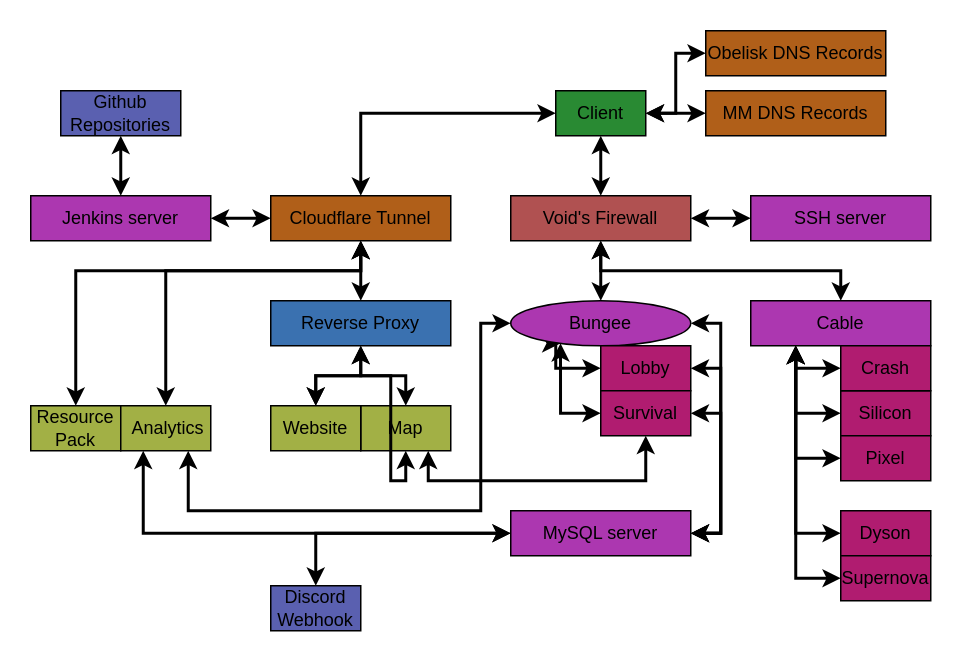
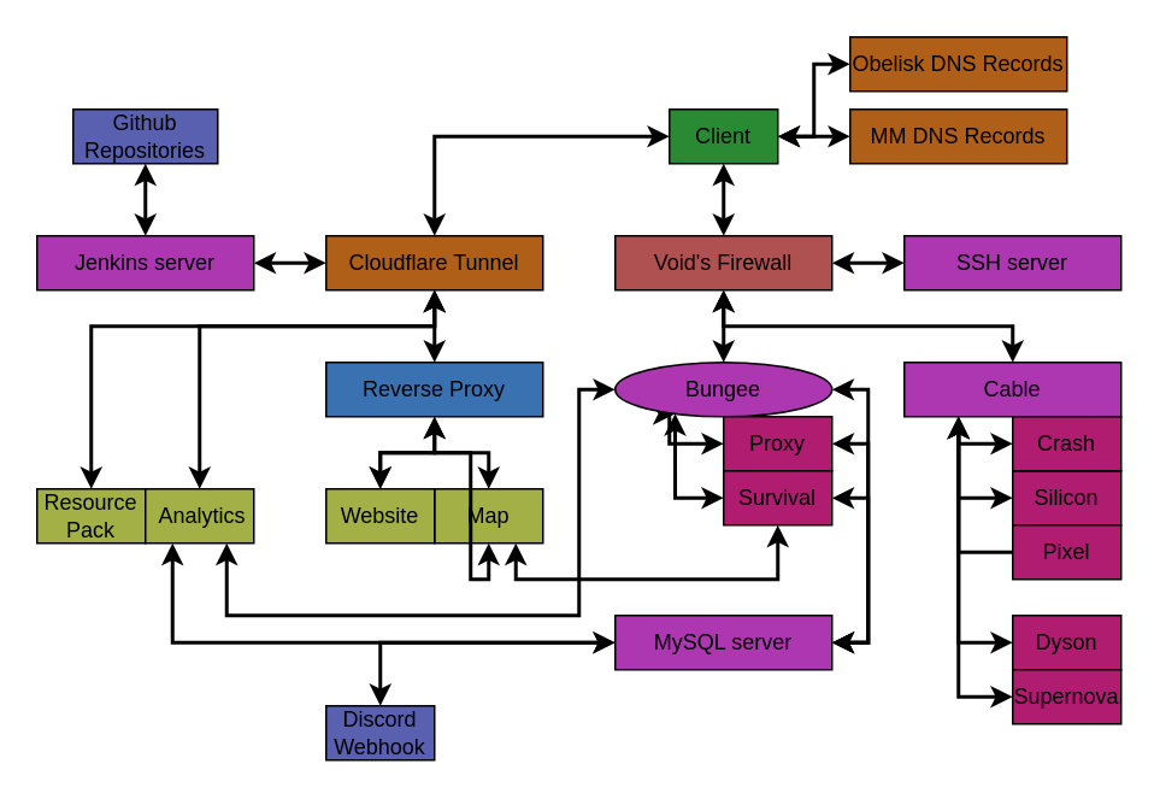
  <mxCell id="0" />
  <mxCell id="1" parent="0" />
  <mxCell id="2" style="edgeStyle=orthogonalEdgeStyle;rounded=0;orthogonalLoop=1;jettySize=auto;html=1;startArrow=classic;startFill=1;strokeWidth=2;" parent="1" source="6" edge="1"><mxGeometry relative="1" as="geometry"><mxPoint x="400" y="130" as="targetPoint" /></mxGeometry></mxCell>
  <mxCell id="3" style="edgeStyle=orthogonalEdgeStyle;rounded=0;orthogonalLoop=1;jettySize=auto;html=1;entryX=0;entryY=0.5;entryDx=0;entryDy=0;startArrow=classic;startFill=1;strokeWidth=2;" parent="1" source="6" target="7" edge="1"><mxGeometry relative="1" as="geometry" /></mxCell>
  <mxCell id="4" style="edgeStyle=orthogonalEdgeStyle;rounded=0;orthogonalLoop=1;jettySize=auto;html=1;strokeWidth=2;startArrow=classic;startFill=1;entryX=0.5;entryY=0;entryDx=0;entryDy=0;" parent="1" source="6" target="11" edge="1"><mxGeometry relative="1" as="geometry"><mxPoint x="240" y="100" as="targetPoint" /></mxGeometry></mxCell>
  <mxCell id="5" style="edgeStyle=orthogonalEdgeStyle;rounded=0;orthogonalLoop=1;jettySize=auto;html=1;entryX=0;entryY=0.5;entryDx=0;entryDy=0;strokeWidth=2;startArrow=classic;startFill=1;" edge="1" parent="1" source="6" target="52"><mxGeometry relative="1" as="geometry" /></mxCell>
  <mxCell id="6" value="Client" style="rounded=0;whiteSpace=wrap;html=1;fillColor=#298A33;" parent="1" vertex="1"><mxGeometry x="370" y="60" width="60" height="30" as="geometry" /></mxCell>
  <mxCell id="7" value="MM DNS Records" style="rounded=0;whiteSpace=wrap;html=1;fillColor=#B05F19;" parent="1" vertex="1"><mxGeometry x="470" y="60" width="120" height="30" as="geometry" /></mxCell>
  <mxCell id="8" style="edgeStyle=orthogonalEdgeStyle;rounded=0;orthogonalLoop=1;jettySize=auto;html=1;entryX=0.5;entryY=0;entryDx=0;entryDy=0;strokeWidth=2;startArrow=classic;startFill=1;" edge="1" parent="1" source="11" target="44"><mxGeometry relative="1" as="geometry"><Array as="points"><mxPoint x="240" y="180" /><mxPoint x="110" y="180" /></Array></mxGeometry></mxCell>
  <mxCell id="9" style="edgeStyle=orthogonalEdgeStyle;rounded=0;orthogonalLoop=1;jettySize=auto;html=1;entryX=0.5;entryY=0;entryDx=0;entryDy=0;strokeWidth=2;startArrow=classic;startFill=1;" edge="1" parent="1" source="11" target="23"><mxGeometry relative="1" as="geometry"><Array as="points"><mxPoint x="240" y="180" /><mxPoint x="50" y="180" /></Array></mxGeometry></mxCell>
  <mxCell id="10" style="edgeStyle=orthogonalEdgeStyle;rounded=0;orthogonalLoop=1;jettySize=auto;html=1;entryX=1;entryY=0.5;entryDx=0;entryDy=0;strokeWidth=2;startArrow=classic;startFill=1;" edge="1" parent="1" source="11" target="51"><mxGeometry relative="1" as="geometry" /></mxCell>
  <mxCell id="11" value="Cloudflare Tunnel" style="rounded=0;whiteSpace=wrap;html=1;fillColor=#B05F19;" parent="1" vertex="1"><mxGeometry x="180" y="130" width="120" height="30" as="geometry" /></mxCell>
  <mxCell id="12" style="edgeStyle=orthogonalEdgeStyle;rounded=0;orthogonalLoop=1;jettySize=auto;html=1;strokeWidth=2;startArrow=classic;startFill=1;" edge="1" parent="1" source="15" target="26"><mxGeometry relative="1" as="geometry" /></mxCell>
  <mxCell id="13" style="edgeStyle=orthogonalEdgeStyle;rounded=0;orthogonalLoop=1;jettySize=auto;html=1;strokeWidth=2;startArrow=classic;startFill=1;entryX=0.5;entryY=0;entryDx=0;entryDy=0;" edge="1" parent="1" source="15" target="37"><mxGeometry relative="1" as="geometry"><Array as="points"><mxPoint x="400" y="180" /><mxPoint x="560" y="180" /></Array></mxGeometry></mxCell>
  <mxCell id="14" style="edgeStyle=orthogonalEdgeStyle;rounded=0;orthogonalLoop=1;jettySize=auto;html=1;strokeWidth=2;startArrow=classic;startFill=1;" edge="1" parent="1" source="15" target="49"><mxGeometry relative="1" as="geometry" /></mxCell>
  <mxCell id="15" value="Void's Firewall" style="rounded=0;whiteSpace=wrap;html=1;fillColor=#B05151;" parent="1" vertex="1"><mxGeometry x="340" y="130" width="120" height="30" as="geometry" /></mxCell>
  <mxCell id="16" style="edgeStyle=orthogonalEdgeStyle;rounded=0;orthogonalLoop=1;jettySize=auto;html=1;exitX=0.5;exitY=1;exitDx=0;exitDy=0;strokeWidth=2;startArrow=classic;startFill=1;" parent="1" source="11" target="17" edge="1"><mxGeometry relative="1" as="geometry"><mxPoint x="240" y="220" as="sourcePoint" /></mxGeometry></mxCell>
  <mxCell id="17" value="Reverse Proxy" style="rounded=0;whiteSpace=wrap;html=1;fillColor=#3A71B0;fontStyle=0" parent="1" vertex="1"><mxGeometry x="180" y="200" width="120" height="30" as="geometry" /></mxCell>
  <mxCell id="18" style="edgeStyle=orthogonalEdgeStyle;rounded=0;orthogonalLoop=1;jettySize=auto;html=1;strokeWidth=2;startArrow=classic;startFill=1;" edge="1" parent="1" source="19" target="17"><mxGeometry relative="1" as="geometry" /></mxCell>
  <mxCell id="19" value="Map" style="rounded=0;whiteSpace=wrap;html=1;fillColor=#A2B045;fontStyle=0" parent="1" vertex="1"><mxGeometry x="240" y="270" width="60" height="30" as="geometry" /></mxCell>
  <mxCell id="20" style="edgeStyle=orthogonalEdgeStyle;rounded=0;orthogonalLoop=1;jettySize=auto;html=1;entryX=0.5;entryY=1;entryDx=0;entryDy=0;strokeWidth=2;startArrow=classic;startFill=1;exitX=0.5;exitY=0;exitDx=0;exitDy=0;" edge="1" parent="1" source="22" target="17"><mxGeometry relative="1" as="geometry"><Array as="points"><mxPoint x="210" y="250" /><mxPoint x="240" y="250" /></Array></mxGeometry></mxCell>
  <mxCell id="21" style="edgeStyle=orthogonalEdgeStyle;rounded=0;orthogonalLoop=1;jettySize=auto;html=1;strokeWidth=2;startArrow=classic;startFill=1;" edge="1" parent="1" source="22" target="19"><mxGeometry relative="1" as="geometry" /></mxCell>
  <mxCell id="22" value="Website" style="rounded=0;whiteSpace=wrap;html=1;fillColor=#A2B045;fontStyle=0" parent="1" vertex="1"><mxGeometry x="180" y="270" width="60" height="30" as="geometry" /></mxCell>
  <mxCell id="23" value="Resource&lt;br&gt;Pack" style="rounded=0;whiteSpace=wrap;html=1;fillColor=#A2B045;fontStyle=0" parent="1" vertex="1"><mxGeometry x="20" y="270" width="60" height="30" as="geometry" /></mxCell>
  <mxCell id="24" style="edgeStyle=orthogonalEdgeStyle;rounded=0;orthogonalLoop=1;jettySize=auto;html=1;exitX=0.25;exitY=1;exitDx=0;exitDy=0;entryX=0;entryY=0.5;entryDx=0;entryDy=0;strokeWidth=2;startArrow=classic;startFill=1;" edge="1" parent="1" source="26" target="28"><mxGeometry relative="1" as="geometry"><Array as="points"><mxPoint x="370" y="245" /></Array></mxGeometry></mxCell>
  <mxCell id="25" style="edgeStyle=orthogonalEdgeStyle;rounded=0;orthogonalLoop=1;jettySize=auto;html=1;exitX=0.25;exitY=1;exitDx=0;exitDy=0;entryX=0;entryY=0.5;entryDx=0;entryDy=0;strokeWidth=2;startArrow=classic;startFill=1;" edge="1" parent="1" source="26" target="31"><mxGeometry relative="1" as="geometry" /></mxCell>
  <mxCell id="26" value="Bungee" style="ellipse;whiteSpace=wrap;html=1;fillColor=#AC37B0;fontStyle=0;" parent="1" vertex="1"><mxGeometry x="340" y="200" width="120" height="30" as="geometry" /></mxCell>
  <mxCell id="27" style="edgeStyle=orthogonalEdgeStyle;rounded=0;orthogonalLoop=1;jettySize=auto;html=1;entryX=1;entryY=0.5;entryDx=0;entryDy=0;strokeWidth=2;startArrow=classic;startFill=1;" edge="1" parent="1" source="28" target="48"><mxGeometry relative="1" as="geometry"><Array as="points"><mxPoint x="480" y="245" /><mxPoint x="480" y="355" /></Array></mxGeometry></mxCell>
- <mxCell id="28" value="Lobby" style="rounded=0;whiteSpace=wrap;html=1;fillColor=#B01C70;fontStyle=0" parent="1" vertex="1"><mxGeometry x="400" y="230" width="60" height="30" as="geometry" /></mxCell>
+ <mxCell id="28" value="Proxy" style="rounded=0;whiteSpace=wrap;html=1;fillColor=#B01C70;fontStyle=0" parent="1" vertex="1"><mxGeometry x="400" y="230" width="60" height="30" as="geometry" /></mxCell>
  <mxCell id="29" style="edgeStyle=orthogonalEdgeStyle;rounded=0;orthogonalLoop=1;jettySize=auto;html=1;strokeWidth=2;startArrow=classic;startFill=1;entryX=0.75;entryY=1;entryDx=0;entryDy=0;" edge="1" parent="1" source="31" target="19"><mxGeometry relative="1" as="geometry"><mxPoint x="280" y="310" as="targetPoint" /><Array as="points"><mxPoint x="430" y="320" /><mxPoint x="285" y="320" /></Array></mxGeometry></mxCell>
  <mxCell id="30" style="edgeStyle=orthogonalEdgeStyle;rounded=0;orthogonalLoop=1;jettySize=auto;html=1;entryX=1;entryY=0.5;entryDx=0;entryDy=0;strokeWidth=2;startArrow=classic;startFill=1;" edge="1" parent="1" source="31" target="48"><mxGeometry relative="1" as="geometry"><Array as="points"><mxPoint x="480" y="275" /><mxPoint x="480" y="355" /></Array></mxGeometry></mxCell>
  <mxCell id="31" value="Survival" style="rounded=0;whiteSpace=wrap;html=1;fillColor=#B01C70;fontStyle=0" vertex="1" parent="1"><mxGeometry x="400" y="260" width="60" height="30" as="geometry" /></mxCell>
  <mxCell id="32" style="edgeStyle=orthogonalEdgeStyle;rounded=0;orthogonalLoop=1;jettySize=auto;html=1;exitX=0.25;exitY=1;exitDx=0;exitDy=0;entryX=0;entryY=0.5;entryDx=0;entryDy=0;strokeWidth=2;startArrow=classic;startFill=1;" edge="1" parent="1" source="37" target="39"><mxGeometry relative="1" as="geometry"><Array as="points"><mxPoint x="530" y="245" /></Array></mxGeometry></mxCell>
  <mxCell id="33" style="edgeStyle=orthogonalEdgeStyle;rounded=0;orthogonalLoop=1;jettySize=auto;html=1;exitX=0.25;exitY=1;exitDx=0;exitDy=0;entryX=0;entryY=0.5;entryDx=0;entryDy=0;strokeWidth=2;startArrow=classic;startFill=1;" edge="1" parent="1" source="37" target="38"><mxGeometry relative="1" as="geometry" /></mxCell>
- <mxCell id="34" style="edgeStyle=orthogonalEdgeStyle;rounded=0;orthogonalLoop=1;jettySize=auto;html=1;exitX=0.25;exitY=1;exitDx=0;exitDy=0;entryX=0;entryY=0.5;entryDx=0;entryDy=0;strokeWidth=2;startArrow=classic;startFill=1;" edge="1" parent="1" source="37" target="40"><mxGeometry relative="1" as="geometry" /></mxCell>
+ <mxCell id="34" style="edgeStyle=orthogonalEdgeStyle;rounded=0;orthogonalLoop=1;jettySize=auto;html=1;exitX=0.25;exitY=1;exitDx=0;exitDy=0;entryX=0;entryY=0.5;entryDx=0;entryDy=0;strokeWidth=2;startArrow=classic;startFill=1;endArrow=none;" edge="1" parent="1" source="37" target="40"><mxGeometry relative="1" as="geometry" /></mxCell>
  <mxCell id="35" style="edgeStyle=orthogonalEdgeStyle;rounded=0;orthogonalLoop=1;jettySize=auto;html=1;exitX=0.25;exitY=1;exitDx=0;exitDy=0;entryX=0;entryY=0.5;entryDx=0;entryDy=0;strokeWidth=2;startArrow=classic;startFill=1;" edge="1" parent="1" source="37" target="41"><mxGeometry relative="1" as="geometry" /></mxCell>
  <mxCell id="36" style="edgeStyle=orthogonalEdgeStyle;rounded=0;orthogonalLoop=1;jettySize=auto;html=1;exitX=0.25;exitY=1;exitDx=0;exitDy=0;entryX=0;entryY=0.5;entryDx=0;entryDy=0;strokeWidth=2;startArrow=classic;startFill=1;" edge="1" parent="1" source="37" target="42"><mxGeometry relative="1" as="geometry" /></mxCell>
  <mxCell id="37" value="Cable" style="rounded=0;whiteSpace=wrap;html=1;fillColor=#AC37B0;fontStyle=0" vertex="1" parent="1"><mxGeometry x="500" y="200" width="120" height="30" as="geometry" /></mxCell>
  <mxCell id="38" value="Silicon" style="rounded=0;whiteSpace=wrap;html=1;fillColor=#B01C70;fontStyle=0" vertex="1" parent="1"><mxGeometry x="560" y="260" width="60" height="30" as="geometry" /></mxCell>
  <mxCell id="39" value="Crash" style="rounded=0;whiteSpace=wrap;html=1;fillColor=#B01C70;fontStyle=0" vertex="1" parent="1"><mxGeometry x="560" y="230" width="60" height="30" as="geometry" /></mxCell>
  <mxCell id="40" value="Pixel" style="rounded=0;whiteSpace=wrap;html=1;fillColor=#B01C70;fontStyle=0" vertex="1" parent="1"><mxGeometry x="560" y="290" width="60" height="30" as="geometry" /></mxCell>
  <mxCell id="41" value="Dyson" style="rounded=0;whiteSpace=wrap;html=1;fillColor=#B01C70;fontStyle=0" vertex="1" parent="1"><mxGeometry x="560" y="340" width="60" height="30" as="geometry" /></mxCell>
  <mxCell id="42" value="Supernova" style="rounded=0;whiteSpace=wrap;html=1;fillColor=#B01C70;fontStyle=0" vertex="1" parent="1"><mxGeometry x="560" y="370" width="60" height="30" as="geometry" /></mxCell>
  <mxCell id="43" style="edgeStyle=orthogonalEdgeStyle;rounded=0;orthogonalLoop=1;jettySize=auto;html=1;exitX=0.75;exitY=1;exitDx=0;exitDy=0;entryX=0;entryY=0.5;entryDx=0;entryDy=0;strokeWidth=2;startArrow=classic;startFill=1;" edge="1" parent="1" source="44" target="26"><mxGeometry relative="1" as="geometry"><Array as="points"><mxPoint x="125" y="340" /><mxPoint x="320" y="340" /><mxPoint x="320" y="215" /></Array></mxGeometry></mxCell>
  <mxCell id="44" value="&amp;nbsp;Analytics" style="rounded=0;whiteSpace=wrap;html=1;fillColor=#A2B045;fontStyle=0" vertex="1" parent="1"><mxGeometry x="80" y="270" width="60" height="30" as="geometry" /></mxCell>
  <mxCell id="45" style="edgeStyle=orthogonalEdgeStyle;rounded=0;orthogonalLoop=1;jettySize=auto;html=1;entryX=1;entryY=0.5;entryDx=0;entryDy=0;strokeWidth=2;startArrow=classic;startFill=1;" edge="1" parent="1" source="48" target="26"><mxGeometry relative="1" as="geometry"><Array as="points"><mxPoint x="480" y="355" /><mxPoint x="480" y="215" /></Array></mxGeometry></mxCell>
  <mxCell id="46" style="edgeStyle=orthogonalEdgeStyle;rounded=0;orthogonalLoop=1;jettySize=auto;html=1;entryX=0.25;entryY=1;entryDx=0;entryDy=0;strokeWidth=2;startArrow=classic;startFill=1;" edge="1" parent="1" source="48" target="44"><mxGeometry relative="1" as="geometry" /></mxCell>
  <mxCell id="47" style="edgeStyle=orthogonalEdgeStyle;rounded=0;orthogonalLoop=1;jettySize=auto;html=1;strokeWidth=2;startArrow=classic;startFill=1;" edge="1" parent="1" source="48" target="53"><mxGeometry relative="1" as="geometry" /></mxCell>
  <mxCell id="48" value="MySQL server" style="rounded=0;whiteSpace=wrap;html=1;fillColor=#AC37B0;fontStyle=0" vertex="1" parent="1"><mxGeometry x="340" y="340" width="120" height="30" as="geometry" /></mxCell>
  <mxCell id="49" value="SSH server" style="rounded=0;whiteSpace=wrap;html=1;fillColor=#AC37B0;fontStyle=0" vertex="1" parent="1"><mxGeometry x="500" y="130" width="120" height="30" as="geometry" /></mxCell>
  <mxCell id="50" style="edgeStyle=orthogonalEdgeStyle;rounded=0;orthogonalLoop=1;jettySize=auto;html=1;entryX=0.5;entryY=1;entryDx=0;entryDy=0;strokeWidth=2;startArrow=classic;startFill=1;" edge="1" parent="1" source="51" target="54"><mxGeometry relative="1" as="geometry" /></mxCell>
  <mxCell id="51" value="Jenkins server" style="rounded=0;whiteSpace=wrap;html=1;fillColor=#AC37B0;fontStyle=0" vertex="1" parent="1"><mxGeometry x="20" y="130" width="120" height="30" as="geometry" /></mxCell>
  <mxCell id="52" value="Obelisk DNS Records" style="rounded=0;whiteSpace=wrap;html=1;fillColor=#B05F19;" vertex="1" parent="1"><mxGeometry x="470" y="20" width="120" height="30" as="geometry" /></mxCell>
  <mxCell id="53" value="Discord Webhook" style="rounded=0;whiteSpace=wrap;html=1;fillColor=#5A60B0;fontStyle=0" vertex="1" parent="1"><mxGeometry x="180" y="390" width="60" height="30" as="geometry" /></mxCell>
  <mxCell id="54" value="Github Repositories" style="rounded=0;whiteSpace=wrap;html=1;fillColor=#5A60B0;fontStyle=0" vertex="1" parent="1"><mxGeometry x="40" y="60" width="80" height="30" as="geometry" /></mxCell>
